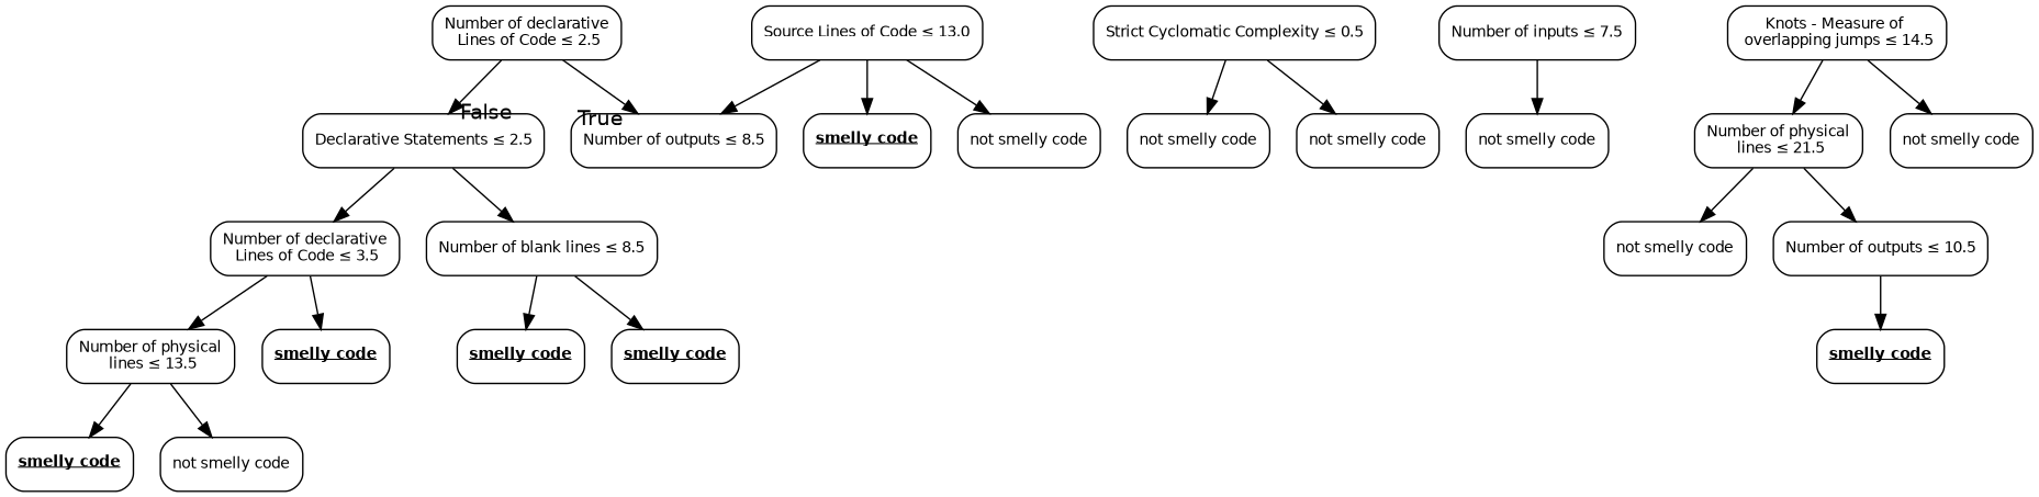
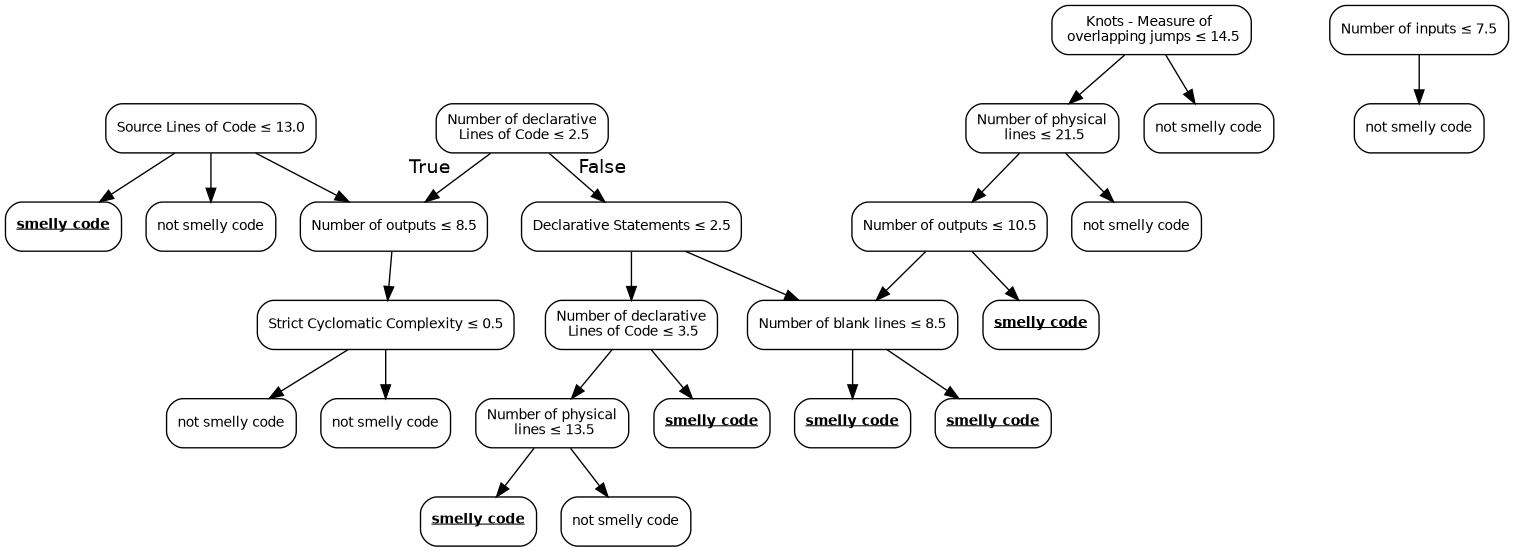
  digraph {
    node [color=black fontname=helvetica fontsize=10 shape=box style=rounded]
    edge [fontname=helvetica]
    n1 [label=<Number of declarative<br/> Lines of Code &le; 2.5> width=0.5]
    n2 [label=<Number of outputs &le; 8.5> width=0.5]
    n3 [label=<Declarative Statements &le; 2.5> width=0.5]
    n4 [label=<Strict Cyclomatic Complexity &le; 0.5> width=0.5]
    n5 [label=<Number of declarative<br/> Lines of Code &le; 3.5> width=0.5]
    n6 [label=<Number of blank lines &le; 8.5> width=0.5]
    n7 [label=<not smelly code> width=0.5]
    n8 [label=<not smelly code> width=0.5]
    n9 [label=<Source Lines of Code &le; 13.0> width=0.5]
    n10 [label=<<u><b>smelly code</b></u>> width=0.5]
    n11 [label=<not smelly code> width=0.5]
    n12 [label=<Number of physical<br/> lines &le; 13.5> width=0.5]
    n13 [label=<<u><b>smelly code</b></u>> width=0.5]
    n14 [label=<Number of inputs &le; 7.5> width=0.5]
    n15 [label=<not smelly code> width=0.5]
    n16 [label=<<u><b>smelly code</b></u>> width=0.5]
    n17 [label=<not smelly code> width=0.5]
    n18 [label=<Knots - Measure of <br/> overlapping jumps &le; 14.5> width=0.5]
    n19 [label=<Number of physical<br/> lines &le; 21.5> width=0.5]
    n20 [label=<not smelly code> width=0.5]
    n21 [label=<not smelly code> width=0.5]
    n22 [label=<Number of outputs &le; 10.5> width=0.5]
    n23 [label=<<u><b>smelly code</b></u>> width=0.5]
    n24 [label=<<u><b>smelly code</b></u>> width=0.5]
    n25 [label=<<u><b>smelly code</b></u>> width=0.5]
    n1 -> n2 [headlabel=True labelangle=45 labeldistance=2.5]
    n1 -> n3 [headlabel=False labelangle=-45 labeldistance=2.5]
+   n2 -> n4
    n3 -> n5
    n3 -> n6
    n4 -> n7
    n4 -> n8
    n5 -> n12
    n5 -> n13
    n6 -> n24
    n6 -> n25
    n9 -> n2
    n9 -> n10
    n9 -> n11
    n12 -> n16
    n12 -> n17
    n14 -> n15
    n18 -> n19
    n18 -> n20
    n19 -> n21
    n19 -> n22
+   n22 -> n6
    n22 -> n23
  }
